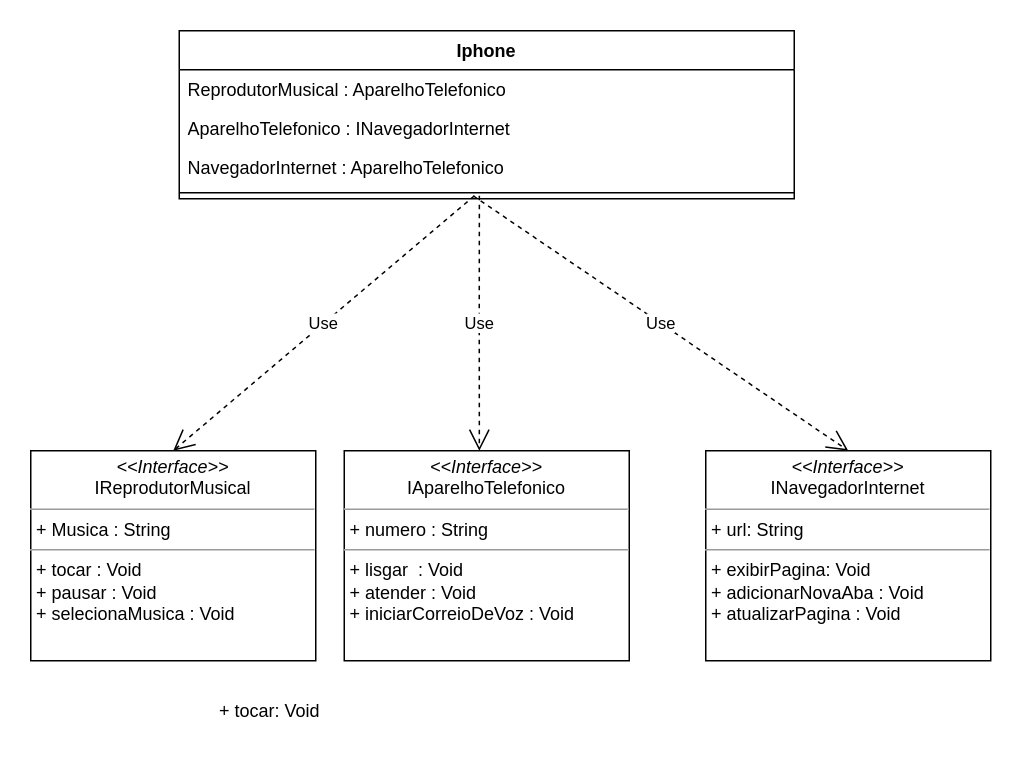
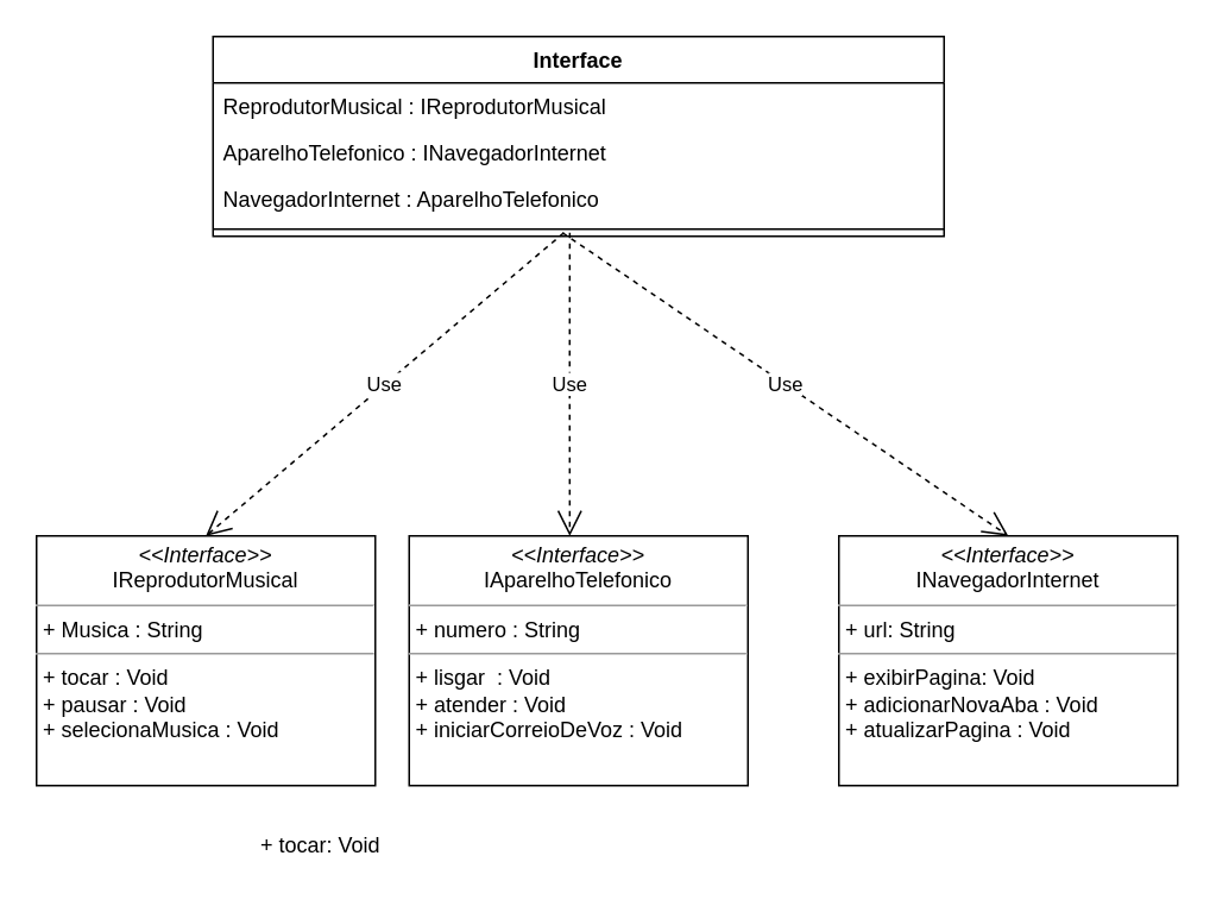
  <mxCell id="0" />
  <mxCell id="1" parent="0" />
  <mxCell id="2" value="&lt;p style=&quot;margin:0px;margin-top:4px;text-align:center;&quot;&gt;&lt;i&gt;&amp;lt;&amp;lt;Interface&amp;gt;&amp;gt;&lt;/i&gt;&lt;br&gt;IReprodutorMusical&lt;br&gt;&lt;/p&gt;&lt;hr size=&quot;1&quot;&gt;&lt;p style=&quot;margin:0px;margin-left:4px;&quot;&gt;+ Musica : String&lt;br&gt;&lt;/p&gt;&lt;hr size=&quot;1&quot;&gt;&lt;p style=&quot;margin:0px;margin-left:4px;&quot;&gt;+ tocar : Void&lt;/p&gt;&lt;p style=&quot;margin:0px;margin-left:4px;&quot;&gt;+ pausar : Void&lt;br&gt;+ selecionaMusica : Void&lt;/p&gt;" style="verticalAlign=top;align=left;overflow=fill;fontSize=12;fontFamily=Helvetica;html=1;whiteSpace=wrap;" vertex="1" parent="1"><mxGeometry x="20" y="300" width="190" height="140" as="geometry" /></mxCell>
  <mxCell id="3" value="&lt;p style=&quot;margin:0px;margin-top:4px;text-align:center;&quot;&gt;&lt;i&gt;&amp;lt;&amp;lt;Interface&amp;gt;&amp;gt;&lt;/i&gt;&lt;br&gt;IAparelhoTelefonico&lt;br&gt;&lt;/p&gt;&lt;hr size=&quot;1&quot;&gt;&lt;p style=&quot;margin:0px;margin-left:4px;&quot;&gt;+ numero : String&lt;/p&gt;&lt;hr size=&quot;1&quot;&gt;&lt;p style=&quot;margin:0px;margin-left:4px;&quot;&gt;+ lisgar&amp;nbsp; : Void&lt;br&gt;+ atender : Void&lt;/p&gt;&lt;p style=&quot;margin:0px;margin-left:4px;&quot;&gt;+ iniciarCorreioDeVoz : Void&lt;/p&gt;" style="verticalAlign=top;align=left;overflow=fill;fontSize=12;fontFamily=Helvetica;html=1;whiteSpace=wrap;" vertex="1" parent="1"><mxGeometry x="229" y="300" width="190" height="140" as="geometry" /></mxCell>
  <mxCell id="4" value="&lt;p style=&quot;margin:0px;margin-top:4px;text-align:center;&quot;&gt;&lt;i&gt;&amp;lt;&amp;lt;Interface&amp;gt;&amp;gt;&lt;/i&gt;&lt;br&gt;INavegadorInternet&lt;br&gt;&lt;/p&gt;&lt;hr size=&quot;1&quot;&gt;&lt;p style=&quot;margin:0px;margin-left:4px;&quot;&gt;+ url: String&lt;br&gt;&lt;/p&gt;&lt;hr size=&quot;1&quot;&gt;&lt;p style=&quot;margin:0px;margin-left:4px;&quot;&gt;+ exibirPagina: Void&lt;br&gt;+ adicionarNovaAba : Void&lt;/p&gt;&lt;p style=&quot;margin:0px;margin-left:4px;&quot;&gt;+ atualizarPagina : Void&lt;/p&gt;" style="verticalAlign=top;align=left;overflow=fill;fontSize=12;fontFamily=Helvetica;html=1;whiteSpace=wrap;" vertex="1" parent="1"><mxGeometry x="470" y="300" width="190" height="140" as="geometry" /></mxCell>
- <mxCell id="5" value="Iphone" style="swimlane;fontStyle=1;align=center;verticalAlign=top;childLayout=stackLayout;horizontal=1;startSize=26;horizontalStack=0;resizeParent=1;resizeParentMax=0;resizeLast=0;collapsible=1;marginBottom=0;whiteSpace=wrap;html=1;" vertex="1" parent="1"><mxGeometry x="119" y="20" width="410" height="112" as="geometry" /></mxCell>
- <mxCell id="6" value="ReprodutorMusical : AparelhoTelefonico&lt;br&gt;" style="text;strokeColor=none;fillColor=none;align=left;verticalAlign=top;spacingLeft=4;spacingRight=4;overflow=hidden;rotatable=0;points=[[0,0.5],[1,0.5]];portConstraint=eastwest;whiteSpace=wrap;html=1;" vertex="1" parent="5"><mxGeometry y="26" width="410" height="26" as="geometry" /></mxCell>
+ <mxCell id="5" value="Interface" style="swimlane;fontStyle=1;align=center;verticalAlign=top;childLayout=stackLayout;horizontal=1;startSize=26;horizontalStack=0;resizeParent=1;resizeParentMax=0;resizeLast=0;collapsible=1;marginBottom=0;whiteSpace=wrap;html=1;" vertex="1" parent="1"><mxGeometry x="119" y="20" width="410" height="112" as="geometry" /></mxCell>
+ <mxCell id="6" value="ReprodutorMusical : IReprodutorMusical&lt;br&gt;" style="text;strokeColor=none;fillColor=none;align=left;verticalAlign=top;spacingLeft=4;spacingRight=4;overflow=hidden;rotatable=0;points=[[0,0.5],[1,0.5]];portConstraint=eastwest;whiteSpace=wrap;html=1;" vertex="1" parent="5"><mxGeometry y="26" width="410" height="26" as="geometry" /></mxCell>
  <mxCell id="7" value="AparelhoTelefonico : INavegadorInternet" style="text;strokeColor=none;fillColor=none;align=left;verticalAlign=top;spacingLeft=4;spacingRight=4;overflow=hidden;rotatable=0;points=[[0,0.5],[1,0.5]];portConstraint=eastwest;whiteSpace=wrap;html=1;" vertex="1" parent="5"><mxGeometry y="52" width="410" height="26" as="geometry" /></mxCell>
  <mxCell id="8" value="NavegadorInternet : AparelhoTelefonico" style="text;strokeColor=none;fillColor=none;align=left;verticalAlign=top;spacingLeft=4;spacingRight=4;overflow=hidden;rotatable=0;points=[[0,0.5],[1,0.5]];portConstraint=eastwest;whiteSpace=wrap;html=1;" vertex="1" parent="5"><mxGeometry y="78" width="410" height="26" as="geometry" /></mxCell>
  <mxCell id="9" value="" style="line;strokeWidth=1;fillColor=none;align=left;verticalAlign=middle;spacingTop=-1;spacingLeft=3;spacingRight=3;rotatable=0;labelPosition=right;points=[];portConstraint=eastwest;strokeColor=inherit;" vertex="1" parent="5"><mxGeometry y="104" width="410" height="8" as="geometry" /></mxCell>
  <mxCell id="10" value="+ tocar: Void" style="text;strokeColor=none;fillColor=none;align=left;verticalAlign=top;spacingLeft=4;spacingRight=4;overflow=hidden;rotatable=0;points=[[0,0.5],[1,0.5]];portConstraint=eastwest;whiteSpace=wrap;html=1;" vertex="1" parent="1"><mxGeometry x="140" y="460" width="410" height="26" as="geometry" /></mxCell>
  <mxCell id="11" value="Use" style="endArrow=open;endSize=12;dashed=1;html=1;rounded=0;exitX=0.488;exitY=0.75;exitDx=0;exitDy=0;exitPerimeter=0;entryX=0.474;entryY=0;entryDx=0;entryDy=0;entryPerimeter=0;" edge="1" parent="1" source="9" target="3"><mxGeometry width="160" relative="1" as="geometry"><mxPoint x="240" y="300" as="sourcePoint" /><mxPoint x="320" y="280" as="targetPoint" /><Array as="points"><mxPoint x="319" y="210" /></Array></mxGeometry></mxCell>
  <mxCell id="12" value="Use" style="endArrow=open;endSize=12;dashed=1;html=1;rounded=0;exitX=0.48;exitY=0.75;exitDx=0;exitDy=0;exitPerimeter=0;entryX=0.5;entryY=0;entryDx=0;entryDy=0;" edge="1" parent="1" source="9" target="2"><mxGeometry width="160" relative="1" as="geometry"><mxPoint x="130" y="210" as="sourcePoint" /><mxPoint x="290" y="210" as="targetPoint" /></mxGeometry></mxCell>
  <mxCell id="13" value="Use" style="endArrow=open;endSize=12;dashed=1;html=1;rounded=0;exitX=0.478;exitY=0.75;exitDx=0;exitDy=0;exitPerimeter=0;entryX=0.5;entryY=0;entryDx=0;entryDy=0;" edge="1" parent="1" source="9" target="4"><mxGeometry width="160" relative="1" as="geometry"><mxPoint x="400" y="220" as="sourcePoint" /><mxPoint x="560" y="220" as="targetPoint" /></mxGeometry></mxCell>
